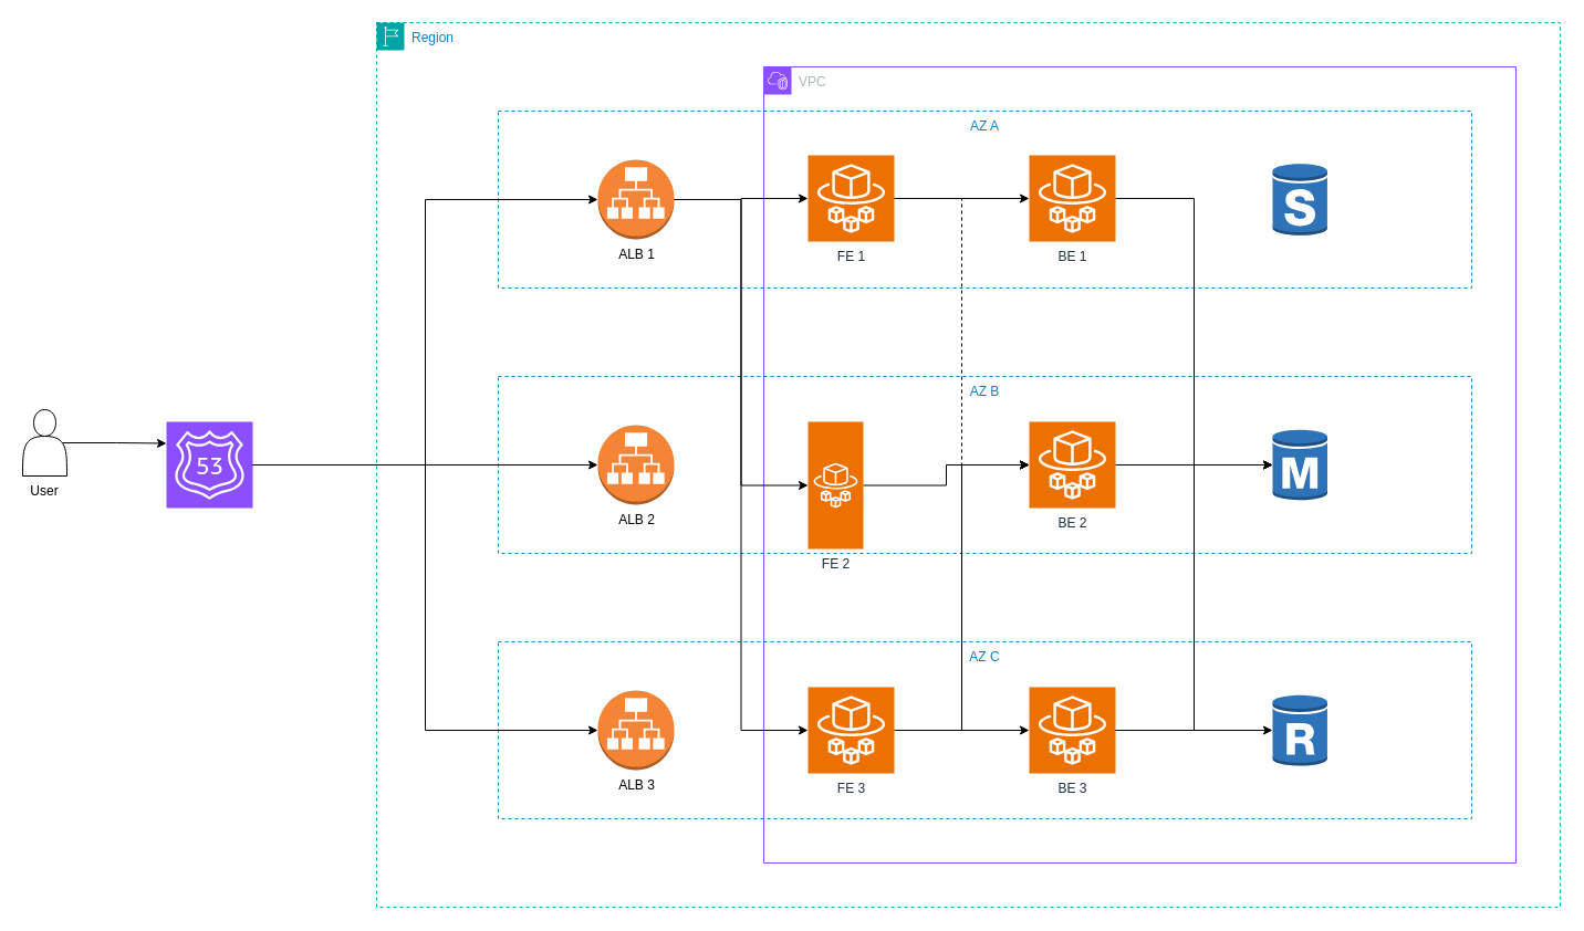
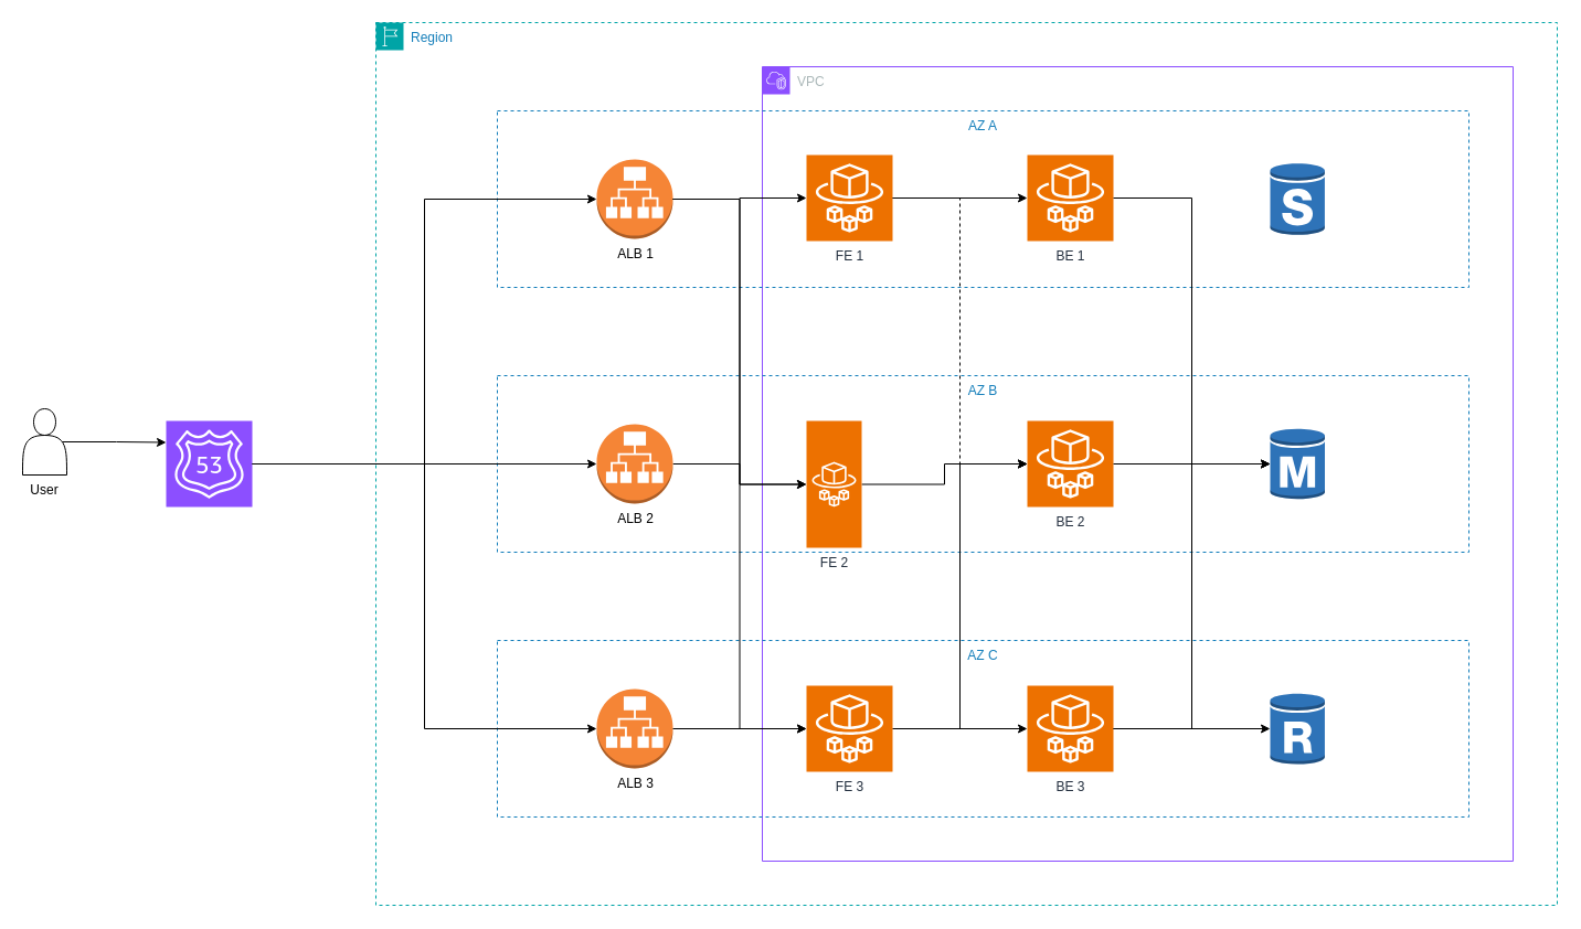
  <mxCell id="0" />
  <mxCell id="1" parent="0" />
  <mxCell id="2" value="Region" style="points=[[0,0],[0.25,0],[0.5,0],[0.75,0],[1,0],[1,0.25],[1,0.5],[1,0.75],[1,1],[0.75,1],[0.5,1],[0.25,1],[0,1],[0,0.75],[0,0.5],[0,0.25]];outlineConnect=0;gradientColor=none;html=1;whiteSpace=wrap;fontSize=12;fontStyle=0;container=1;pointerEvents=0;collapsible=0;recursiveResize=0;shape=mxgraph.aws4.group;grIcon=mxgraph.aws4.group_region;strokeColor=#00A4A6;fillColor=none;verticalAlign=top;align=left;spacingLeft=30;fontColor=#147EBA;dashed=1;" parent="1" vertex="1"><mxGeometry x="340" y="20" width="1070" height="800" as="geometry" /></mxCell>
  <mxCell id="3" value="VPC" style="points=[[0,0],[0.25,0],[0.5,0],[0.75,0],[1,0],[1,0.25],[1,0.5],[1,0.75],[1,1],[0.75,1],[0.5,1],[0.25,1],[0,1],[0,0.75],[0,0.5],[0,0.25]];outlineConnect=0;gradientColor=none;html=1;whiteSpace=wrap;fontSize=12;fontStyle=0;container=1;pointerEvents=0;collapsible=0;recursiveResize=0;shape=mxgraph.aws4.group;grIcon=mxgraph.aws4.group_vpc2;strokeColor=#8C4FFF;fillColor=none;verticalAlign=top;align=left;spacingLeft=30;fontColor=#AAB7B8;dashed=0;" parent="2" vertex="1"><mxGeometry x="350" y="40" width="680" height="720" as="geometry" /></mxCell>
  <mxCell id="4" value="AZ B" style="fillColor=none;strokeColor=#147EBA;dashed=1;verticalAlign=top;fontStyle=0;fontColor=#147EBA;whiteSpace=wrap;html=1;" parent="3" vertex="1"><mxGeometry x="-240" y="280" width="880" height="160" as="geometry" /></mxCell>
  <mxCell id="5" style="edgeStyle=orthogonalEdgeStyle;rounded=0;orthogonalLoop=1;jettySize=auto;html=1;exitX=1;exitY=0.5;exitDx=0;exitDy=0;exitPerimeter=0;" parent="3" source="6" target="7" edge="1"><mxGeometry relative="1" as="geometry" /></mxCell>
  <mxCell id="6" value="FE 2" style="sketch=0;points=[[0,0,0],[0.25,0,0],[0.5,0,0],[0.75,0,0],[1,0,0],[0,1,0],[0.25,1,0],[0.5,1,0],[0.75,1,0],[1,1,0],[0,0.25,0],[0,0.5,0],[0,0.75,0],[1,0.25,0],[1,0.5,0],[1,0.75,0]];outlineConnect=0;fontColor=#232F3E;fillColor=#ED7100;strokeColor=#ffffff;dashed=0;verticalLabelPosition=bottom;verticalAlign=top;align=center;html=1;fontSize=12;fontStyle=0;aspect=fixed;shape=mxgraph.aws4.resourceIcon;resIcon=mxgraph.aws4.fargate;" parent="3" vertex="1"><mxGeometry x="40" y="321" width="50" height="115" as="geometry" /></mxCell>
  <mxCell id="7" value="BE 2" style="sketch=0;points=[[0,0,0],[0.25,0,0],[0.5,0,0],[0.75,0,0],[1,0,0],[0,1,0],[0.25,1,0],[0.5,1,0],[0.75,1,0],[1,1,0],[0,0.25,0],[0,0.5,0],[0,0.75,0],[1,0.25,0],[1,0.5,0],[1,0.75,0]];outlineConnect=0;fontColor=#232F3E;fillColor=#ED7100;strokeColor=#ffffff;dashed=0;verticalLabelPosition=bottom;verticalAlign=top;align=center;html=1;fontSize=12;fontStyle=0;aspect=fixed;shape=mxgraph.aws4.resourceIcon;resIcon=mxgraph.aws4.fargate;" parent="3" vertex="1"><mxGeometry x="240" y="321" width="78" height="78" as="geometry" /></mxCell>
  <mxCell id="8" value="AZ C" style="fillColor=none;strokeColor=#147EBA;dashed=1;verticalAlign=top;fontStyle=0;fontColor=#147EBA;whiteSpace=wrap;html=1;" parent="3" vertex="1"><mxGeometry x="-240" y="520" width="880" height="160" as="geometry" /></mxCell>
  <mxCell id="9" style="edgeStyle=orthogonalEdgeStyle;rounded=0;orthogonalLoop=1;jettySize=auto;html=1;exitX=1;exitY=0.5;exitDx=0;exitDy=0;exitPerimeter=0;" parent="3" source="11" target="12" edge="1"><mxGeometry relative="1" as="geometry" /></mxCell>
  <mxCell id="10" style="edgeStyle=orthogonalEdgeStyle;rounded=0;orthogonalLoop=1;jettySize=auto;html=1;exitX=1;exitY=0.5;exitDx=0;exitDy=0;exitPerimeter=0;entryX=0;entryY=0.5;entryDx=0;entryDy=0;entryPerimeter=0;" parent="3" source="11" target="7" edge="1"><mxGeometry relative="1" as="geometry" /></mxCell>
  <mxCell id="11" value="FE 3" style="sketch=0;points=[[0,0,0],[0.25,0,0],[0.5,0,0],[0.75,0,0],[1,0,0],[0,1,0],[0.25,1,0],[0.5,1,0],[0.75,1,0],[1,1,0],[0,0.25,0],[0,0.5,0],[0,0.75,0],[1,0.25,0],[1,0.5,0],[1,0.75,0]];outlineConnect=0;fontColor=#232F3E;fillColor=#ED7100;strokeColor=#ffffff;dashed=0;verticalLabelPosition=bottom;verticalAlign=top;align=center;html=1;fontSize=12;fontStyle=0;aspect=fixed;shape=mxgraph.aws4.resourceIcon;resIcon=mxgraph.aws4.fargate;" parent="3" vertex="1"><mxGeometry x="40" y="561" width="78" height="78" as="geometry" /></mxCell>
  <mxCell id="12" value="BE 3" style="sketch=0;points=[[0,0,0],[0.25,0,0],[0.5,0,0],[0.75,0,0],[1,0,0],[0,1,0],[0.25,1,0],[0.5,1,0],[0.75,1,0],[1,1,0],[0,0.25,0],[0,0.5,0],[0,0.75,0],[1,0.25,0],[1,0.5,0],[1,0.75,0]];outlineConnect=0;fontColor=#232F3E;fillColor=#ED7100;strokeColor=#ffffff;dashed=0;verticalLabelPosition=bottom;verticalAlign=top;align=center;html=1;fontSize=12;fontStyle=0;aspect=fixed;shape=mxgraph.aws4.resourceIcon;resIcon=mxgraph.aws4.fargate;" parent="3" vertex="1"><mxGeometry x="240" y="561" width="78" height="78" as="geometry" /></mxCell>
  <mxCell id="13" value="AZ A" style="fillColor=none;strokeColor=#147EBA;dashed=1;verticalAlign=top;fontStyle=0;fontColor=#147EBA;whiteSpace=wrap;html=1;" parent="3" vertex="1"><mxGeometry x="-240" y="40" width="880" height="160" as="geometry" /></mxCell>
  <mxCell id="14" style="edgeStyle=orthogonalEdgeStyle;rounded=0;orthogonalLoop=1;jettySize=auto;html=1;exitX=1;exitY=0.5;exitDx=0;exitDy=0;exitPerimeter=0;" parent="3" source="15" target="16" edge="1"><mxGeometry relative="1" as="geometry" /></mxCell>
  <mxCell id="15" value="FE&amp;nbsp;&lt;span style=&quot;background-color: transparent; color: light-dark(rgb(35, 47, 62), rgb(189, 199, 212));&quot;&gt;1&lt;/span&gt;" style="sketch=0;points=[[0,0,0],[0.25,0,0],[0.5,0,0],[0.75,0,0],[1,0,0],[0,1,0],[0.25,1,0],[0.5,1,0],[0.75,1,0],[1,1,0],[0,0.25,0],[0,0.5,0],[0,0.75,0],[1,0.25,0],[1,0.5,0],[1,0.75,0]];outlineConnect=0;fontColor=#232F3E;fillColor=#ED7100;strokeColor=#ffffff;dashed=0;verticalLabelPosition=bottom;verticalAlign=top;align=center;html=1;fontSize=12;fontStyle=0;aspect=fixed;shape=mxgraph.aws4.resourceIcon;resIcon=mxgraph.aws4.fargate;" parent="3" vertex="1"><mxGeometry x="40" y="80" width="78" height="78" as="geometry" /></mxCell>
  <mxCell id="16" value="BE 1" style="sketch=0;points=[[0,0,0],[0.25,0,0],[0.5,0,0],[0.75,0,0],[1,0,0],[0,1,0],[0.25,1,0],[0.5,1,0],[0.75,1,0],[1,1,0],[0,0.25,0],[0,0.5,0],[0,0.75,0],[1,0.25,0],[1,0.5,0],[1,0.75,0]];outlineConnect=0;fontColor=#232F3E;fillColor=#ED7100;strokeColor=#ffffff;dashed=0;verticalLabelPosition=bottom;verticalAlign=top;align=center;html=1;fontSize=12;fontStyle=0;aspect=fixed;shape=mxgraph.aws4.resourceIcon;resIcon=mxgraph.aws4.fargate;" parent="3" vertex="1"><mxGeometry x="240" y="80" width="78" height="78" as="geometry" /></mxCell>
  <mxCell id="17" value="" style="outlineConnect=0;dashed=0;verticalLabelPosition=bottom;verticalAlign=top;align=center;html=1;shape=mxgraph.aws3.rds_db_instance;fillColor=#2E73B8;gradientColor=none;" parent="3" vertex="1"><mxGeometry x="460" y="327" width="49.5" height="66" as="geometry" /></mxCell>
  <mxCell id="18" value="" style="outlineConnect=0;dashed=0;verticalLabelPosition=bottom;verticalAlign=top;align=center;html=1;shape=mxgraph.aws3.rds_db_instance_standby_multi_az;fillColor=#2E73B8;gradientColor=none;" parent="3" vertex="1"><mxGeometry x="460" y="87" width="49.5" height="66" as="geometry" /></mxCell>
  <mxCell id="19" value="" style="outlineConnect=0;dashed=0;verticalLabelPosition=bottom;verticalAlign=top;align=center;html=1;shape=mxgraph.aws3.rds_db_instance_read_replica;fillColor=#2E73B8;gradientColor=none;" parent="3" vertex="1"><mxGeometry x="460" y="567" width="49.5" height="66" as="geometry" /></mxCell>
  <mxCell id="20" style="edgeStyle=orthogonalEdgeStyle;rounded=0;orthogonalLoop=1;jettySize=auto;html=1;exitX=1;exitY=0.5;exitDx=0;exitDy=0;exitPerimeter=0;entryX=0;entryY=0.5;entryDx=0;entryDy=0;entryPerimeter=0;dashed=1;" parent="3" source="15" target="7" edge="1"><mxGeometry relative="1" as="geometry" /></mxCell>
  <mxCell id="21" style="edgeStyle=orthogonalEdgeStyle;rounded=0;orthogonalLoop=1;jettySize=auto;html=1;exitX=1;exitY=0.5;exitDx=0;exitDy=0;exitPerimeter=0;entryX=0;entryY=0.5;entryDx=0;entryDy=0;entryPerimeter=0;" parent="3" source="7" target="17" edge="1"><mxGeometry relative="1" as="geometry" /></mxCell>
  <mxCell id="22" style="edgeStyle=orthogonalEdgeStyle;rounded=0;orthogonalLoop=1;jettySize=auto;html=1;exitX=1;exitY=0.5;exitDx=0;exitDy=0;exitPerimeter=0;entryX=0;entryY=0.5;entryDx=0;entryDy=0;entryPerimeter=0;" parent="3" source="16" target="17" edge="1"><mxGeometry relative="1" as="geometry" /></mxCell>
  <mxCell id="23" style="edgeStyle=orthogonalEdgeStyle;rounded=0;orthogonalLoop=1;jettySize=auto;html=1;exitX=1;exitY=0.5;exitDx=0;exitDy=0;exitPerimeter=0;entryX=0;entryY=0.5;entryDx=0;entryDy=0;entryPerimeter=0;" parent="3" source="12" target="17" edge="1"><mxGeometry relative="1" as="geometry" /></mxCell>
  <mxCell id="24" style="edgeStyle=orthogonalEdgeStyle;rounded=0;orthogonalLoop=1;jettySize=auto;html=1;exitX=1;exitY=0.5;exitDx=0;exitDy=0;exitPerimeter=0;entryX=0;entryY=0.5;entryDx=0;entryDy=0;entryPerimeter=0;" parent="3" source="12" target="19" edge="1"><mxGeometry relative="1" as="geometry" /></mxCell>
  <mxCell id="25" value="User" style="shape=actor;whiteSpace=wrap;html=1;labelPosition=center;verticalLabelPosition=bottom;align=center;verticalAlign=top;" parent="1" vertex="1"><mxGeometry x="20" y="370" width="40" height="60" as="geometry" /></mxCell>
  <mxCell id="26" style="edgeStyle=orthogonalEdgeStyle;rounded=0;orthogonalLoop=1;jettySize=auto;html=1;exitX=1;exitY=0.5;exitDx=0;exitDy=0;exitPerimeter=0;" parent="1" source="27" target="33" edge="1"><mxGeometry relative="1" as="geometry" /></mxCell>
  <mxCell id="27" value="" style="sketch=0;points=[[0,0,0],[0.25,0,0],[0.5,0,0],[0.75,0,0],[1,0,0],[0,1,0],[0.25,1,0],[0.5,1,0],[0.75,1,0],[1,1,0],[0,0.25,0],[0,0.5,0],[0,0.75,0],[1,0.25,0],[1,0.5,0],[1,0.75,0]];outlineConnect=0;fontColor=#232F3E;fillColor=#8C4FFF;strokeColor=#ffffff;dashed=0;verticalLabelPosition=bottom;verticalAlign=top;align=center;html=1;fontSize=12;fontStyle=0;aspect=fixed;shape=mxgraph.aws4.resourceIcon;resIcon=mxgraph.aws4.route_53;" parent="1" vertex="1"><mxGeometry x="150" y="381" width="78" height="78" as="geometry" /></mxCell>
  <mxCell id="28" style="edgeStyle=orthogonalEdgeStyle;rounded=0;orthogonalLoop=1;jettySize=auto;html=1;exitX=1;exitY=0.5;exitDx=0;exitDy=0;exitPerimeter=0;entryX=0;entryY=0.5;entryDx=0;entryDy=0;entryPerimeter=0;" parent="1" source="27" target="31" edge="1"><mxGeometry relative="1" as="geometry" /></mxCell>
  <mxCell id="29" style="edgeStyle=orthogonalEdgeStyle;rounded=0;orthogonalLoop=1;jettySize=auto;html=1;exitX=0.9;exitY=0.5;exitDx=0;exitDy=0;exitPerimeter=0;entryX=0;entryY=0.25;entryDx=0;entryDy=0;entryPerimeter=0;" parent="1" source="25" target="27" edge="1"><mxGeometry relative="1" as="geometry" /></mxCell>
  <mxCell id="30" value="ALB 3" style="outlineConnect=0;dashed=0;verticalLabelPosition=bottom;verticalAlign=top;align=center;html=1;shape=mxgraph.aws3.application_load_balancer;fillColor=#F58536;gradientColor=none;" parent="1" vertex="1"><mxGeometry x="540" y="624" width="69" height="72" as="geometry" /></mxCell>
  <mxCell id="31" value="ALB 1" style="outlineConnect=0;dashed=0;verticalLabelPosition=bottom;verticalAlign=top;align=center;html=1;shape=mxgraph.aws3.application_load_balancer;fillColor=#F58536;gradientColor=none;" parent="1" vertex="1"><mxGeometry x="540" y="144" width="69" height="72" as="geometry" /></mxCell>
+ <mxCell id="32" style="edgeStyle=orthogonalEdgeStyle;rounded=0;orthogonalLoop=1;jettySize=auto;html=1;exitX=1;exitY=0.5;exitDx=0;exitDy=0;exitPerimeter=0;entryX=0;entryY=0.5;entryDx=0;entryDy=0;entryPerimeter=0;" parent="1" source="33" target="6" edge="1"><mxGeometry relative="1" as="geometry"><mxPoint x="670" y="419.909" as="targetPoint" /></mxGeometry></mxCell>
  <mxCell id="33" value="ALB 2" style="outlineConnect=0;dashed=0;verticalLabelPosition=bottom;verticalAlign=top;align=center;html=1;shape=mxgraph.aws3.application_load_balancer;fillColor=#F58536;gradientColor=none;" parent="1" vertex="1"><mxGeometry x="540" y="384" width="69" height="72" as="geometry" /></mxCell>
  <mxCell id="34" style="edgeStyle=orthogonalEdgeStyle;rounded=0;orthogonalLoop=1;jettySize=auto;html=1;exitX=1;exitY=0.5;exitDx=0;exitDy=0;exitPerimeter=0;entryX=0;entryY=0.5;entryDx=0;entryDy=0;entryPerimeter=0;" parent="1" source="27" target="30" edge="1"><mxGeometry relative="1" as="geometry" /></mxCell>
  <mxCell id="35" style="edgeStyle=orthogonalEdgeStyle;rounded=0;orthogonalLoop=1;jettySize=auto;html=1;exitX=1;exitY=0.5;exitDx=0;exitDy=0;exitPerimeter=0;entryX=0;entryY=0.5;entryDx=0;entryDy=0;entryPerimeter=0;" parent="1" source="31" target="15" edge="1"><mxGeometry relative="1" as="geometry" /></mxCell>
  <mxCell id="36" style="edgeStyle=orthogonalEdgeStyle;rounded=0;orthogonalLoop=1;jettySize=auto;html=1;exitX=1;exitY=0.5;exitDx=0;exitDy=0;exitPerimeter=0;entryX=0;entryY=0.5;entryDx=0;entryDy=0;entryPerimeter=0;" parent="1" source="31" target="6" edge="1"><mxGeometry relative="1" as="geometry" /></mxCell>
  <mxCell id="37" style="edgeStyle=orthogonalEdgeStyle;rounded=0;orthogonalLoop=1;jettySize=auto;html=1;exitX=1;exitY=0.5;exitDx=0;exitDy=0;exitPerimeter=0;entryX=0;entryY=0.5;entryDx=0;entryDy=0;entryPerimeter=0;" parent="1" source="31" target="11" edge="1"><mxGeometry relative="1" as="geometry" /></mxCell>
+ <mxCell id="38" style="edgeStyle=orthogonalEdgeStyle;rounded=0;orthogonalLoop=1;jettySize=auto;html=1;exitX=1;exitY=0.5;exitDx=0;exitDy=0;exitPerimeter=0;entryX=0;entryY=0.5;entryDx=0;entryDy=0;entryPerimeter=0;" parent="1" source="30" target="11" edge="1"><mxGeometry relative="1" as="geometry" /></mxCell>
